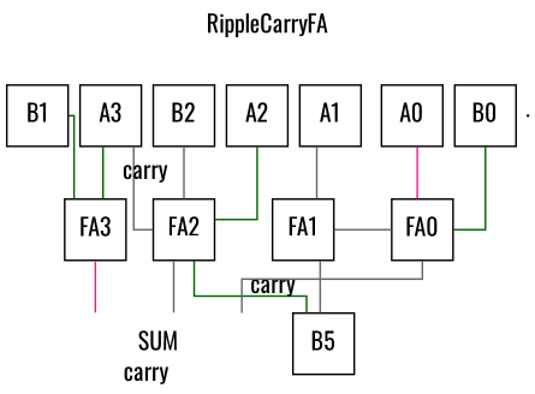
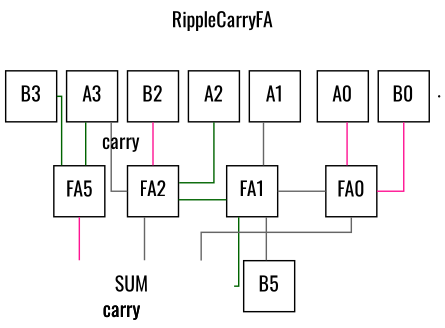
  digraph {
    fontname=Oswald
    label=RippleCarryFA
    labelloc=t
    nodesep=.1
    ranksep=.1
    splines=ortho
    style=filled
    node [fontname=Oswald shape=square]
    edge [arrowhead=none color=gray40 fontname=Oswald]
-   FA3
+   FA3 [label=FA5]
    FA2
    FA1
    FA0
    n5 [label=SUM shape=none width=2]
    RippleCarryFA [height=.1 shape=point width=.01]
    A3
-   B3 [label=B1]
+   B3
    A2
    B2
    A1
    n12 [label=B5]
    A0
    B0
    subgraph sub_1 {
      rank=same
      FA3
      FA2
      FA1
      FA0
    }
    FA3 -> n5 [color=deeppink]
-   FA2 -> n12 [color=darkgreen label=carry]
+   FA2 -> FA1 [color=darkgreen label=carry]
    FA2 -> n5
    FA1 -> FA0 [label=carry]
+   FA1 -> n5 [color=darkgreen]
    FA0 -> n5
    A3 -> FA3 [color=darkgreen]
    A3 -> FA2 [label=carry]
    B3 -> FA3 [color=darkgreen]
    A2 -> FA2 [color=darkgreen]
-   B2 -> FA2
+   B2 -> FA2 [color=deeppink]
    A1 -> FA1
    n12 -> FA1
    A0 -> FA0 [color=deeppink]
-   B0 -> FA0 [color=darkgreen]
+   B0 -> FA0 [color=deeppink]
  }
